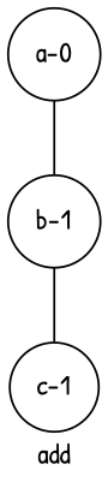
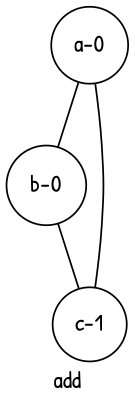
  graph {
    fontname="Patrick Hand"
    label=add
    node [fillcolor=White fontname="Patrick Hand" shape=circle style=filled]
    edge [fontname="Patrick Hand"]
    n1 [label="a-0"]
-   n2 [label="b-1"]
+   n2 [label="b-0"]
    n3 [label="c-1"]
    n1 -- n2
+   n1 -- n3
    n2 -- n3
  }
